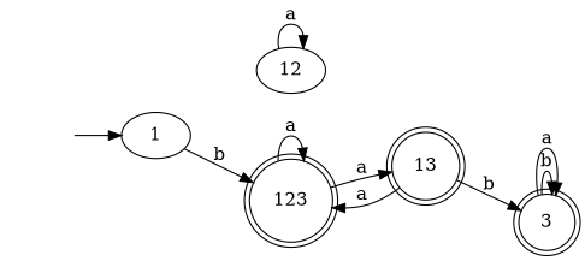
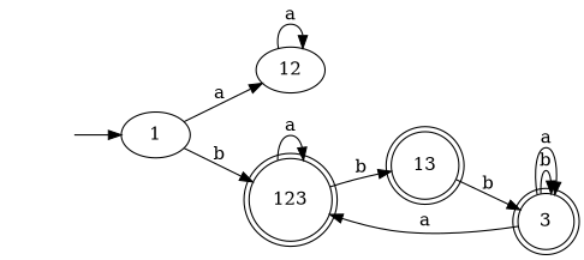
  digraph {
    rankdir=LR
    node [shape=doublecircle]
    " " [shape=plaintext]
    1 [shape=""]
    12 [shape=""]
    123
    3
    13
    " " -> 1
+   1 -> 12 [label=a]
    1 -> 123 [label=b]
    12 -> 12 [label=a]
    123 -> 123 [label=a]
-   123 -> 13 [label=a]
+   123 -> 13 [label=b]
    3 -> 3 [label=b]
    3 -> 3 [label=a]
-   13 -> 123 [label=a]
+   3 -> 123 [label=a]
    13 -> 3 [label=b]
  }
